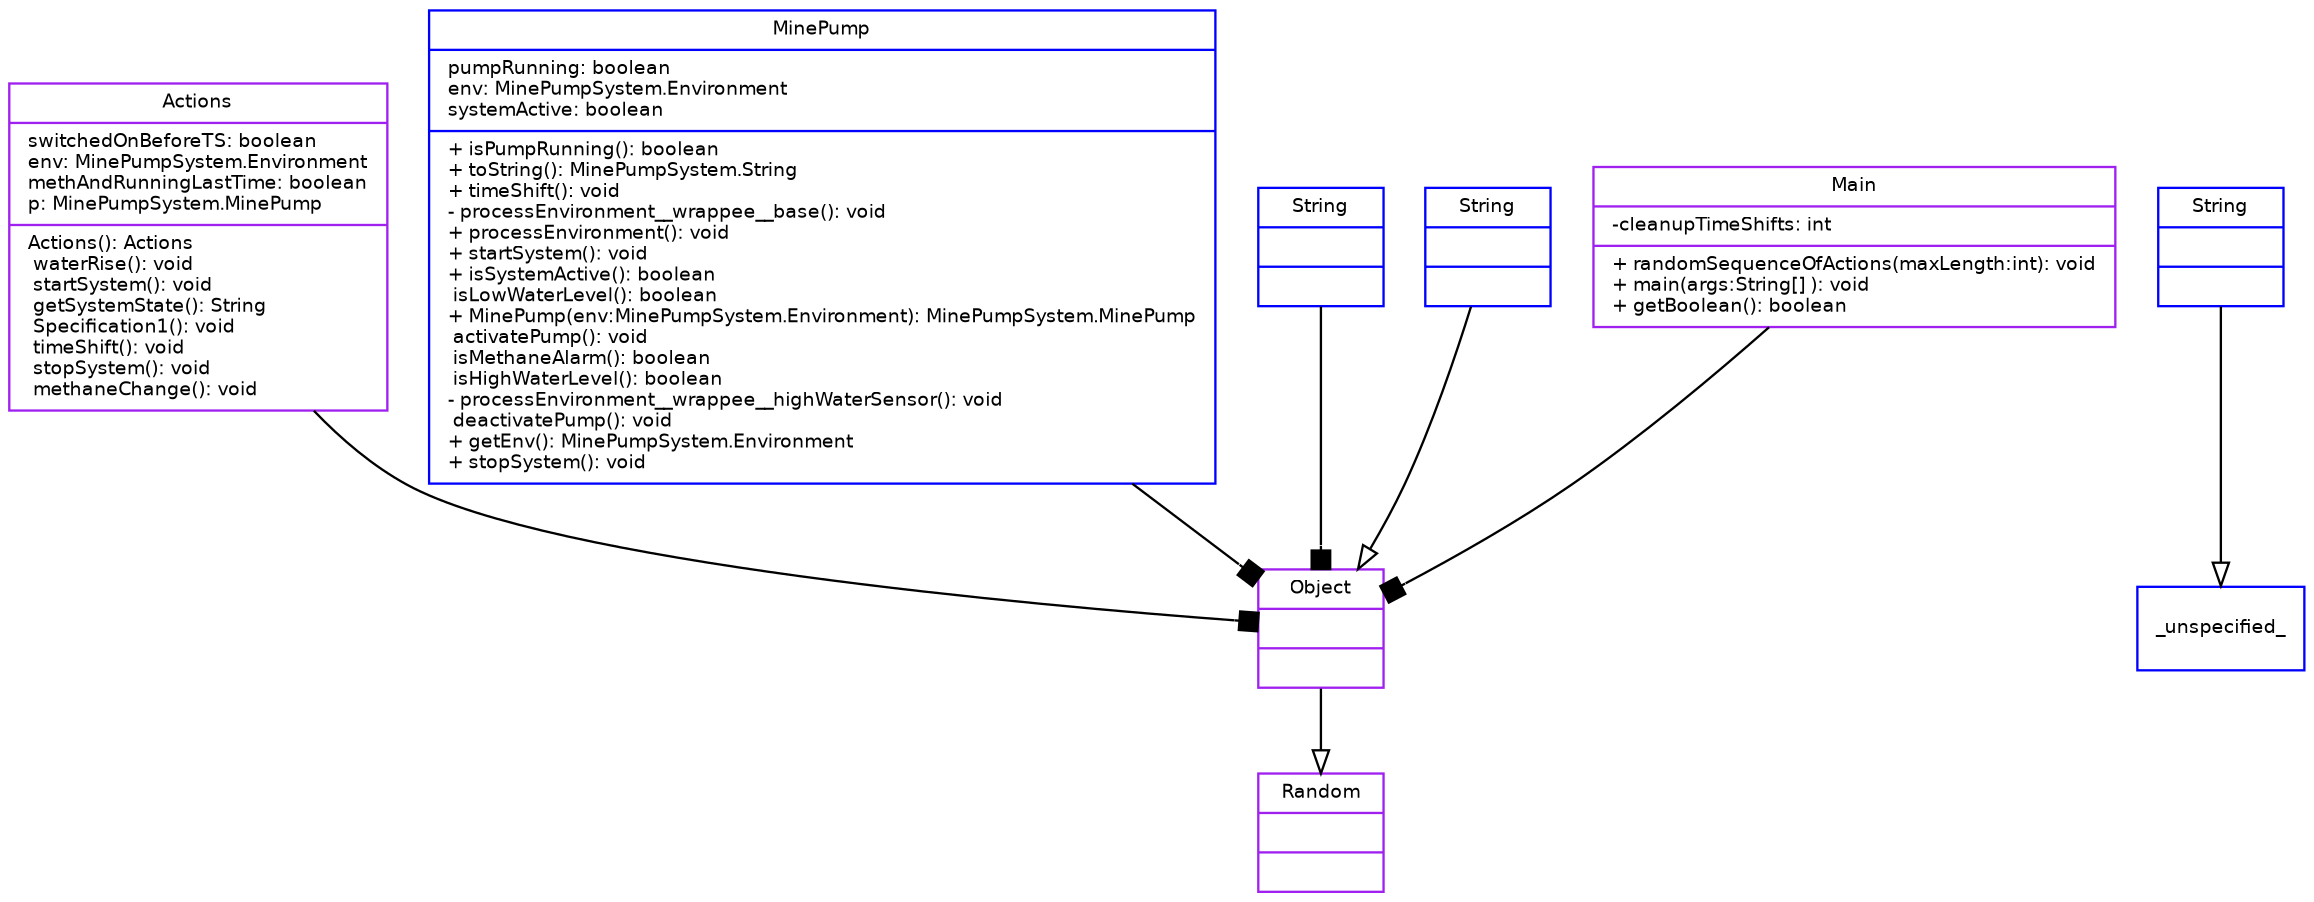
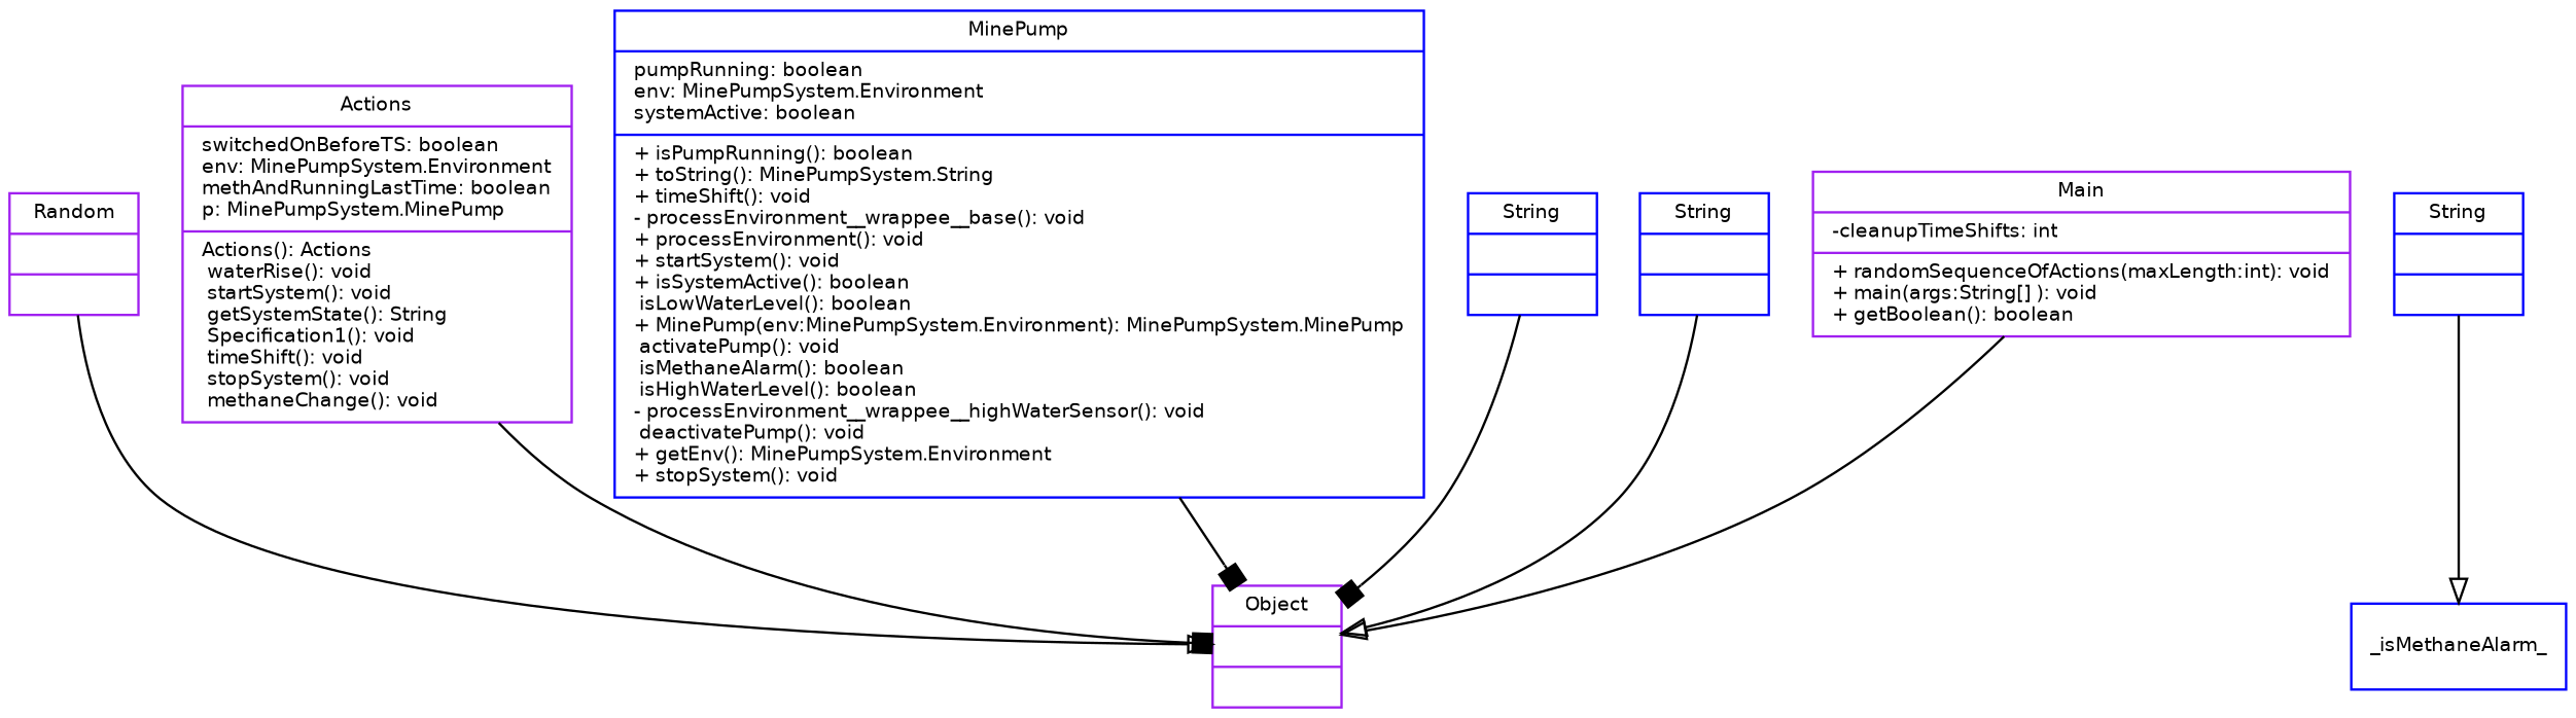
  digraph {
    fontname="Bitstream Vera Sans"
    fontsize=8
    node [color=blue fontname="Bitstream Vera Sans" fontsize=8 shape=record]
    edge [arrowhead=box arrowtail=none fontname="Bitstream Vera Sans" fontsize=8 style=solid]
    n1 [color=purple label="{Random||}"]
    n2 [color=purple label="{Object||}"]
    n3 [color=purple label="{Actions|switchedOnBeforeTS: boolean\lenv: MinePumpSystem.Environment\lmethAndRunningLastTime: boolean\lp: MinePumpSystem.MinePump\l| Actions(): Actions\l waterRise(): void\l startSystem(): void\l getSystemState(): String\l Specification1(): void\l timeShift(): void\l stopSystem(): void\l methaneChange(): void\l}"]
    n4 [label="{MinePump|pumpRunning: boolean\lenv: MinePumpSystem.Environment\lsystemActive: boolean\l|+ isPumpRunning(): boolean\l+ toString(): MinePumpSystem.String\l+ timeShift(): void\l- processEnvironment__wrappee__base(): void\l+ processEnvironment(): void\l+ startSystem(): void\l+ isSystemActive(): boolean\l isLowWaterLevel(): boolean\l+ MinePump(env:MinePumpSystem.Environment): MinePumpSystem.MinePump\l activatePump(): void\l isMethaneAlarm(): boolean\l isHighWaterLevel(): boolean\l- processEnvironment__wrappee__highWaterSensor(): void\l deactivatePump(): void\l+ getEnv(): MinePumpSystem.Environment\l+ stopSystem(): void\l}"]
    n5 [label="{String||}"]
-   _unspecified_
+   _unspecified_ [label=_isMethaneAlarm_]
    n7 [label="{String||}"]
    n8 [label="{String||}"]
    n9 [color=purple label="{Main|-cleanupTimeShifts: int\l|+ randomSequenceOfActions(maxLength:int): void\l+ main(args:String[] ): void\l+ getBoolean(): boolean\l}"]
-   n2 -> n1 [arrowhead=onormal]
+   n1 -> n2 [arrowhead=onormal]
    n3 -> n2
    n4 -> n2
    n5 -> _unspecified_ [arrowhead=onormal]
    n7 -> n2
    n8 -> n2 [arrowhead=onormal]
-   n9 -> n2
+   n9 -> n2 [arrowhead=onormal]
  }
